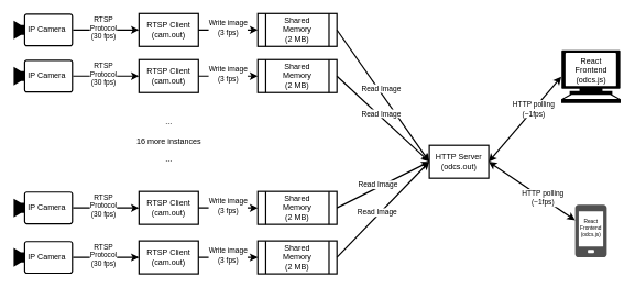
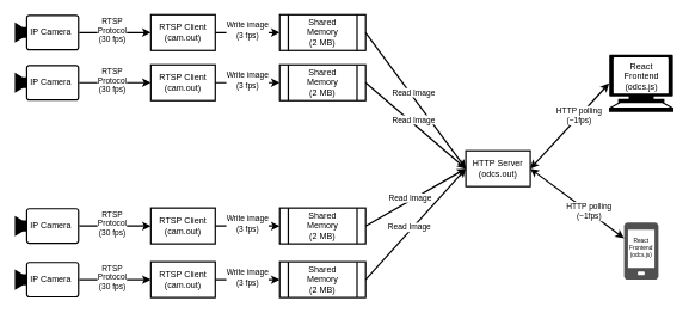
  <mxCell id="0" />
  <mxCell id="1" parent="0" />
  <mxCell id="2" value="&lt;div&gt;RTSP Client&lt;/div&gt;&lt;div&gt;(cam.out)&lt;br&gt;&lt;/div&gt;" style="rounded=0;whiteSpace=wrap;html=1;strokeWidth=2;" parent="1" vertex="1"><mxGeometry x="210" y="20" width="90" height="50" as="geometry" /></mxCell>
  <mxCell id="3" value="" style="points=[[0,0.5,0],[0.19,0.02,0],[0.59,0,0],[0.985,0.02,0],[1,0.5,0],[0.985,0.98,0],[0.59,1,0],[0.19,0.98,0]];verticalLabelPosition=bottom;sketch=0;html=1;verticalAlign=top;aspect=fixed;align=center;pointerEvents=1;shape=mxgraph.cisco19.camera;fillColor=#000000;strokeColor=none;strokeWidth=14;" parent="1" vertex="1"><mxGeometry x="20" y="20" width="90" height="50" as="geometry" /></mxCell>
  <mxCell id="4" value="" style="endArrow=classic;html=1;rounded=0;exitX=1;exitY=0.5;exitDx=0;exitDy=0;exitPerimeter=0;entryX=0;entryY=0.5;entryDx=0;entryDy=0;strokeWidth=2;" parent="1" source="3" target="2" edge="1"><mxGeometry width="50" height="50" relative="1" as="geometry"><mxPoint x="100" y="210" as="sourcePoint" /><mxPoint x="150" y="160" as="targetPoint" /><Array as="points"><mxPoint x="170" y="45" /></Array></mxGeometry></mxCell>
  <mxCell id="5" value="&lt;div&gt;RTSP&lt;/div&gt;&lt;div&gt;Protocol&lt;/div&gt;&lt;div&gt;(30 fps)&lt;br&gt;&lt;/div&gt;" style="edgeLabel;html=1;align=center;verticalAlign=middle;resizable=0;points=[];" parent="4" vertex="1" connectable="0"><mxGeometry x="-0.093" y="4" relative="1" as="geometry"><mxPoint as="offset" /></mxGeometry></mxCell>
  <mxCell id="6" value="&lt;div&gt;Shared&lt;/div&gt;&lt;div&gt;Memory&lt;/div&gt;&lt;div&gt;(2 MB)&lt;br&gt;&lt;/div&gt;" style="shape=process;whiteSpace=wrap;html=1;backgroundOutline=1;strokeWidth=2;" parent="1" vertex="1"><mxGeometry x="390" y="20" width="120" height="50" as="geometry" /></mxCell>
  <mxCell id="7" value="" style="endArrow=classic;html=1;rounded=0;exitX=1;exitY=0.5;exitDx=0;exitDy=0;entryX=0;entryY=0.5;entryDx=0;entryDy=0;strokeWidth=2;" parent="1" source="2" target="6" edge="1"><mxGeometry width="50" height="50" relative="1" as="geometry"><mxPoint x="350" y="140" as="sourcePoint" /><mxPoint x="480" y="140" as="targetPoint" /><Array as="points" /></mxGeometry></mxCell>
  <mxCell id="8" value="&lt;div&gt;Write image&lt;/div&gt;&lt;div&gt;(3 fps)&lt;br&gt;&lt;/div&gt;" style="edgeLabel;html=1;align=center;verticalAlign=middle;resizable=0;points=[];" parent="7" vertex="1" connectable="0"><mxGeometry x="-0.093" y="4" relative="1" as="geometry"><mxPoint x="3" as="offset" /></mxGeometry></mxCell>
- <mxCell id="9" value="&lt;div&gt;HTTP Server&lt;/div&gt;&lt;div&gt;(odcs.out)&lt;br&gt;&lt;/div&gt;" style="rounded=0;whiteSpace=wrap;html=1;strokeWidth=2;" parent="1" vertex="1"><mxGeometry x="650" y="220" width="90" height="50" as="geometry" /></mxCell>
+ <mxCell id="9" value="&lt;div&gt;HTTP Server&lt;/div&gt;&lt;div&gt;(odcs.out)&lt;br&gt;&lt;/div&gt;" style="rounded=0;whiteSpace=wrap;html=1;strokeWidth=2;" parent="1" vertex="1"><mxGeometry x="650" y="210" width="90" height="50" as="geometry" /></mxCell>
  <mxCell id="10" value="" style="endArrow=classic;html=1;rounded=0;exitX=1;exitY=0.5;exitDx=0;exitDy=0;entryX=0;entryY=0.5;entryDx=0;entryDy=0;strokeWidth=2;" parent="1" source="6" target="9" edge="1"><mxGeometry width="50" height="50" relative="1" as="geometry"><mxPoint x="590" y="30" as="sourcePoint" /><mxPoint x="700" y="30" as="targetPoint" /><Array as="points" /></mxGeometry></mxCell>
  <mxCell id="11" value="Read Image" style="edgeLabel;html=1;align=center;verticalAlign=middle;resizable=0;points=[];" parent="10" vertex="1" connectable="0"><mxGeometry x="-0.093" y="4" relative="1" as="geometry"><mxPoint as="offset" /></mxGeometry></mxCell>
  <mxCell id="12" value="" style="endArrow=classic;startArrow=classic;html=1;rounded=0;exitX=1;exitY=0.5;exitDx=0;exitDy=0;strokeWidth=2;entryX=0;entryY=0.5;entryDx=0;entryDy=0;entryPerimeter=0;" parent="1" source="9" target="46" edge="1"><mxGeometry width="50" height="50" relative="1" as="geometry"><mxPoint x="680" y="195" as="sourcePoint" /><mxPoint x="870" y="177.759" as="targetPoint" /></mxGeometry></mxCell>
  <mxCell id="13" value="HTTP polling&#10;(~1fps)" style="edgeLabel;html=1;align=center;verticalAlign=middle;resizable=0;points=[];" parent="12" vertex="1" connectable="0"><mxGeometry x="0.234" y="1" relative="1" as="geometry"><mxPoint as="offset" /></mxGeometry></mxCell>
  <mxCell id="14" value="&lt;div&gt;RTSP Client&lt;/div&gt;&lt;div&gt;(cam.out)&lt;br&gt;&lt;/div&gt;" style="rounded=0;whiteSpace=wrap;html=1;strokeWidth=2;" vertex="1" parent="1"><mxGeometry x="210" y="90" width="90" height="50" as="geometry" /></mxCell>
  <mxCell id="15" value="" style="points=[[0,0.5,0],[0.19,0.02,0],[0.59,0,0],[0.985,0.02,0],[1,0.5,0],[0.985,0.98,0],[0.59,1,0],[0.19,0.98,0]];verticalLabelPosition=bottom;sketch=0;html=1;verticalAlign=top;aspect=fixed;align=center;pointerEvents=1;shape=mxgraph.cisco19.camera;fillColor=#000000;strokeColor=none;strokeWidth=14;" vertex="1" parent="1"><mxGeometry x="20" y="90" width="90" height="50" as="geometry" /></mxCell>
  <mxCell id="16" value="" style="endArrow=classic;html=1;rounded=0;exitX=1;exitY=0.5;exitDx=0;exitDy=0;exitPerimeter=0;entryX=0;entryY=0.5;entryDx=0;entryDy=0;strokeWidth=2;" edge="1" parent="1" source="15" target="14"><mxGeometry width="50" height="50" relative="1" as="geometry"><mxPoint x="100" y="280" as="sourcePoint" /><mxPoint x="150" y="230" as="targetPoint" /><Array as="points"><mxPoint x="170" y="115" /></Array></mxGeometry></mxCell>
  <mxCell id="17" value="&lt;div&gt;RTSP&lt;/div&gt;&lt;div&gt;Protocol&lt;/div&gt;&lt;div&gt;(30 fps)&lt;br&gt;&lt;/div&gt;" style="edgeLabel;html=1;align=center;verticalAlign=middle;resizable=0;points=[];" vertex="1" connectable="0" parent="16"><mxGeometry x="-0.093" y="4" relative="1" as="geometry"><mxPoint as="offset" /></mxGeometry></mxCell>
  <mxCell id="18" value="&lt;div&gt;Shared&lt;/div&gt;&lt;div&gt;Memory&lt;/div&gt;&lt;div&gt;(2 MB)&lt;br&gt;&lt;/div&gt;" style="shape=process;whiteSpace=wrap;html=1;backgroundOutline=1;strokeWidth=2;" vertex="1" parent="1"><mxGeometry x="390" y="90" width="120" height="50" as="geometry" /></mxCell>
  <mxCell id="19" value="" style="endArrow=classic;html=1;rounded=0;exitX=1;exitY=0.5;exitDx=0;exitDy=0;entryX=0;entryY=0.5;entryDx=0;entryDy=0;strokeWidth=2;" edge="1" parent="1" source="14" target="18"><mxGeometry width="50" height="50" relative="1" as="geometry"><mxPoint x="350" y="210" as="sourcePoint" /><mxPoint x="480" y="210" as="targetPoint" /><Array as="points" /></mxGeometry></mxCell>
  <mxCell id="20" value="&lt;div&gt;Write image&lt;/div&gt;&lt;div&gt;(3 fps)&lt;br&gt;&lt;/div&gt;" style="edgeLabel;html=1;align=center;verticalAlign=middle;resizable=0;points=[];" vertex="1" connectable="0" parent="19"><mxGeometry x="-0.093" y="4" relative="1" as="geometry"><mxPoint x="3" as="offset" /></mxGeometry></mxCell>
  <mxCell id="21" value="&lt;div&gt;RTSP Client&lt;/div&gt;&lt;div&gt;(cam.out)&lt;br&gt;&lt;/div&gt;" style="rounded=0;whiteSpace=wrap;html=1;strokeWidth=2;" vertex="1" parent="1"><mxGeometry x="210" y="290" width="90" height="50" as="geometry" /></mxCell>
  <mxCell id="22" value="" style="points=[[0,0.5,0],[0.19,0.02,0],[0.59,0,0],[0.985,0.02,0],[1,0.5,0],[0.985,0.98,0],[0.59,1,0],[0.19,0.98,0]];verticalLabelPosition=bottom;sketch=0;html=1;verticalAlign=top;aspect=fixed;align=center;pointerEvents=1;shape=mxgraph.cisco19.camera;fillColor=#000000;strokeColor=none;strokeWidth=14;" vertex="1" parent="1"><mxGeometry x="20" y="290" width="90" height="50" as="geometry" /></mxCell>
  <mxCell id="23" value="" style="endArrow=classic;html=1;rounded=0;exitX=1;exitY=0.5;exitDx=0;exitDy=0;exitPerimeter=0;entryX=0;entryY=0.5;entryDx=0;entryDy=0;strokeWidth=2;" edge="1" parent="1" source="22" target="21"><mxGeometry width="50" height="50" relative="1" as="geometry"><mxPoint x="100" y="480" as="sourcePoint" /><mxPoint x="150" y="430" as="targetPoint" /><Array as="points"><mxPoint x="170" y="315" /></Array></mxGeometry></mxCell>
  <mxCell id="24" value="&lt;div&gt;RTSP&lt;/div&gt;&lt;div&gt;Protocol&lt;/div&gt;&lt;div&gt;(30 fps)&lt;br&gt;&lt;/div&gt;" style="edgeLabel;html=1;align=center;verticalAlign=middle;resizable=0;points=[];" vertex="1" connectable="0" parent="23"><mxGeometry x="-0.093" y="4" relative="1" as="geometry"><mxPoint as="offset" /></mxGeometry></mxCell>
  <mxCell id="25" value="&lt;div&gt;Shared&lt;/div&gt;&lt;div&gt;Memory&lt;/div&gt;&lt;div&gt;(2 MB)&lt;br&gt;&lt;/div&gt;" style="shape=process;whiteSpace=wrap;html=1;backgroundOutline=1;strokeWidth=2;" vertex="1" parent="1"><mxGeometry x="390" y="290" width="120" height="50" as="geometry" /></mxCell>
  <mxCell id="26" value="" style="endArrow=classic;html=1;rounded=0;exitX=1;exitY=0.5;exitDx=0;exitDy=0;entryX=0;entryY=0.5;entryDx=0;entryDy=0;strokeWidth=2;" edge="1" parent="1" source="21" target="25"><mxGeometry width="50" height="50" relative="1" as="geometry"><mxPoint x="350" y="410" as="sourcePoint" /><mxPoint x="480" y="410" as="targetPoint" /><Array as="points" /></mxGeometry></mxCell>
  <mxCell id="27" value="&lt;div&gt;Write image&lt;/div&gt;&lt;div&gt;(3 fps)&lt;br&gt;&lt;/div&gt;" style="edgeLabel;html=1;align=center;verticalAlign=middle;resizable=0;points=[];" vertex="1" connectable="0" parent="26"><mxGeometry x="-0.093" y="4" relative="1" as="geometry"><mxPoint x="3" as="offset" /></mxGeometry></mxCell>
  <mxCell id="28" value="&lt;div&gt;RTSP Client&lt;/div&gt;&lt;div&gt;(cam.out)&lt;br&gt;&lt;/div&gt;" style="rounded=0;whiteSpace=wrap;html=1;strokeWidth=2;" vertex="1" parent="1"><mxGeometry x="210" y="365" width="90" height="50" as="geometry" /></mxCell>
  <mxCell id="29" value="" style="points=[[0,0.5,0],[0.19,0.02,0],[0.59,0,0],[0.985,0.02,0],[1,0.5,0],[0.985,0.98,0],[0.59,1,0],[0.19,0.98,0]];verticalLabelPosition=bottom;sketch=0;html=1;verticalAlign=top;aspect=fixed;align=center;pointerEvents=1;shape=mxgraph.cisco19.camera;fillColor=#000000;strokeColor=none;strokeWidth=14;" vertex="1" parent="1"><mxGeometry x="20" y="365" width="90" height="50" as="geometry" /></mxCell>
  <mxCell id="30" value="" style="endArrow=classic;html=1;rounded=0;exitX=1;exitY=0.5;exitDx=0;exitDy=0;exitPerimeter=0;entryX=0;entryY=0.5;entryDx=0;entryDy=0;strokeWidth=2;" edge="1" parent="1" source="29" target="28"><mxGeometry width="50" height="50" relative="1" as="geometry"><mxPoint x="100" y="555" as="sourcePoint" /><mxPoint x="150" y="505" as="targetPoint" /><Array as="points"><mxPoint x="170" y="390" /></Array></mxGeometry></mxCell>
  <mxCell id="31" value="&lt;div&gt;RTSP&lt;/div&gt;&lt;div&gt;Protocol&lt;/div&gt;&lt;div&gt;(30 fps)&lt;br&gt;&lt;/div&gt;" style="edgeLabel;html=1;align=center;verticalAlign=middle;resizable=0;points=[];" vertex="1" connectable="0" parent="30"><mxGeometry x="-0.093" y="4" relative="1" as="geometry"><mxPoint as="offset" /></mxGeometry></mxCell>
  <mxCell id="32" value="&lt;div&gt;Shared&lt;/div&gt;&lt;div&gt;Memory&lt;/div&gt;&lt;div&gt;(2 MB)&lt;br&gt;&lt;/div&gt;" style="shape=process;whiteSpace=wrap;html=1;backgroundOutline=1;strokeWidth=2;" vertex="1" parent="1"><mxGeometry x="390" y="365" width="120" height="50" as="geometry" /></mxCell>
  <mxCell id="33" value="" style="endArrow=classic;html=1;rounded=0;exitX=1;exitY=0.5;exitDx=0;exitDy=0;entryX=0;entryY=0.5;entryDx=0;entryDy=0;strokeWidth=2;" edge="1" parent="1" source="28" target="32"><mxGeometry width="50" height="50" relative="1" as="geometry"><mxPoint x="350" y="485" as="sourcePoint" /><mxPoint x="480" y="485" as="targetPoint" /><Array as="points" /></mxGeometry></mxCell>
  <mxCell id="34" value="&lt;div&gt;Write image&lt;/div&gt;&lt;div&gt;(3 fps)&lt;br&gt;&lt;/div&gt;" style="edgeLabel;html=1;align=center;verticalAlign=middle;resizable=0;points=[];" vertex="1" connectable="0" parent="33"><mxGeometry x="-0.093" y="4" relative="1" as="geometry"><mxPoint x="3" as="offset" /></mxGeometry></mxCell>
  <mxCell id="35" value="" style="endArrow=classic;html=1;rounded=0;exitX=1;exitY=0.5;exitDx=0;exitDy=0;strokeWidth=2;entryX=0;entryY=0.5;entryDx=0;entryDy=0;" edge="1" parent="1" source="18" target="9"><mxGeometry width="50" height="50" relative="1" as="geometry"><mxPoint x="520" y="55" as="sourcePoint" /><mxPoint x="590" y="240" as="targetPoint" /><Array as="points" /></mxGeometry></mxCell>
  <mxCell id="36" value="Read Image" style="edgeLabel;html=1;align=center;verticalAlign=middle;resizable=0;points=[];" vertex="1" connectable="0" parent="35"><mxGeometry x="-0.093" y="4" relative="1" as="geometry"><mxPoint as="offset" /></mxGeometry></mxCell>
  <mxCell id="37" value="" style="endArrow=classic;html=1;rounded=0;exitX=1;exitY=0.5;exitDx=0;exitDy=0;entryX=0;entryY=0.5;entryDx=0;entryDy=0;strokeWidth=2;" edge="1" parent="1" source="25" target="9"><mxGeometry width="50" height="50" relative="1" as="geometry"><mxPoint x="530" y="65" as="sourcePoint" /><mxPoint x="610" y="265" as="targetPoint" /><Array as="points" /></mxGeometry></mxCell>
  <mxCell id="38" value="Read Image" style="edgeLabel;html=1;align=center;verticalAlign=middle;resizable=0;points=[];" vertex="1" connectable="0" parent="37"><mxGeometry x="-0.093" y="4" relative="1" as="geometry"><mxPoint as="offset" /></mxGeometry></mxCell>
  <mxCell id="39" value="" style="endArrow=classic;html=1;rounded=0;exitX=1;exitY=0.5;exitDx=0;exitDy=0;entryX=0;entryY=0.5;entryDx=0;entryDy=0;strokeWidth=2;" edge="1" parent="1" source="32" target="9"><mxGeometry width="50" height="50" relative="1" as="geometry"><mxPoint x="540" y="75" as="sourcePoint" /><mxPoint x="620" y="275" as="targetPoint" /><Array as="points" /></mxGeometry></mxCell>
  <mxCell id="40" value="Read Image" style="edgeLabel;html=1;align=center;verticalAlign=middle;resizable=0;points=[];" vertex="1" connectable="0" parent="39"><mxGeometry x="-0.093" y="4" relative="1" as="geometry"><mxPoint as="offset" /></mxGeometry></mxCell>
- <mxCell id="41" value="&lt;div&gt;&lt;br&gt;&lt;/div&gt;&lt;div&gt;...&lt;/div&gt;&lt;div&gt;&lt;br&gt;&lt;/div&gt;&lt;div&gt;16 more instances&lt;/div&gt;&lt;div&gt;&lt;br&gt;&lt;/div&gt;&lt;div&gt;...&lt;br&gt;&lt;/div&gt;" style="text;html=1;resizable=0;autosize=1;align=center;verticalAlign=middle;points=[];fillColor=none;strokeColor=none;rounded=0;" vertex="1" parent="1"><mxGeometry x="195" y="156" width="120" height="100" as="geometry" /></mxCell>
  <mxCell id="42" value="&lt;div&gt;IP Camera&lt;/div&gt;" style="text;html=1;resizable=0;autosize=1;align=center;verticalAlign=middle;points=[];fillColor=none;strokeColor=none;rounded=0;" vertex="1" parent="1"><mxGeometry x="30" y="30" width="80" height="30" as="geometry" /></mxCell>
  <mxCell id="43" value="&lt;div&gt;IP Camera&lt;/div&gt;" style="text;html=1;resizable=0;autosize=1;align=center;verticalAlign=middle;points=[];fillColor=none;strokeColor=none;rounded=0;" vertex="1" parent="1"><mxGeometry x="30" y="100" width="80" height="30" as="geometry" /></mxCell>
  <mxCell id="44" value="&lt;div&gt;IP Camera&lt;/div&gt;" style="text;html=1;resizable=0;autosize=1;align=center;verticalAlign=middle;points=[];fillColor=none;strokeColor=none;rounded=0;" vertex="1" parent="1"><mxGeometry x="30" y="300" width="80" height="30" as="geometry" /></mxCell>
  <mxCell id="45" value="&lt;div&gt;IP Camera&lt;/div&gt;" style="text;html=1;resizable=0;autosize=1;align=center;verticalAlign=middle;points=[];fillColor=none;strokeColor=none;rounded=0;" vertex="1" parent="1"><mxGeometry x="30" y="375" width="80" height="30" as="geometry" /></mxCell>
  <mxCell id="46" value="" style="shape=mxgraph.signs.tech.computer;html=1;pointerEvents=1;fillColor=#000000;strokeColor=none;verticalLabelPosition=bottom;verticalAlign=top;align=center;" vertex="1" parent="1"><mxGeometry x="850" y="76" width="90" height="80" as="geometry" /></mxCell>
  <mxCell id="47" value="" style="sketch=0;pointerEvents=1;shadow=0;dashed=0;html=1;strokeColor=none;fillColor=#505050;labelPosition=center;verticalLabelPosition=bottom;verticalAlign=top;outlineConnect=0;align=center;shape=mxgraph.office.devices.cell_phone_generic;" vertex="1" parent="1"><mxGeometry x="871" y="310" width="48" height="80" as="geometry" /></mxCell>
  <mxCell id="48" value="" style="endArrow=classic;startArrow=classic;html=1;rounded=0;exitX=1;exitY=0.5;exitDx=0;exitDy=0;strokeWidth=2;" edge="1" parent="1" source="9" target="47"><mxGeometry width="50" height="50" relative="1" as="geometry"><mxPoint x="770" y="275" as="sourcePoint" /><mxPoint x="880" y="190" as="targetPoint" /></mxGeometry></mxCell>
  <mxCell id="49" value="HTTP polling&#10;(~1fps)" style="edgeLabel;html=1;align=center;verticalAlign=middle;resizable=0;points=[];" vertex="1" connectable="0" parent="48"><mxGeometry x="0.234" y="1" relative="1" as="geometry"><mxPoint as="offset" /></mxGeometry></mxCell>
  <mxCell id="50" value="React&lt;br&gt;Frontend&lt;br&gt;(odcs.js)" style="text;html=1;resizable=0;autosize=1;align=center;verticalAlign=middle;points=[];fillColor=none;strokeColor=none;rounded=0;" vertex="1" parent="1"><mxGeometry x="860" y="76" width="70" height="60" as="geometry" /></mxCell>
  <mxCell id="51" value="React&lt;br style=&quot;font-size: 8px;&quot;&gt;Frontend&lt;br style=&quot;font-size: 8px;&quot;&gt;(odcs.js)" style="text;whiteSpace=wrap;html=1;align=center;fontSize=8;" vertex="1" parent="1"><mxGeometry x="855" y="325" width="80" height="70" as="geometry" /></mxCell>
